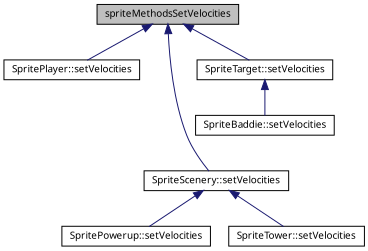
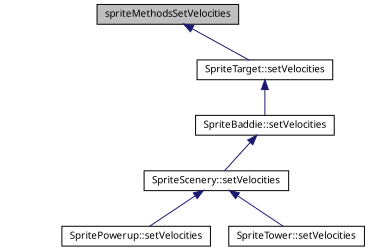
  digraph {
    fontname="Noto Sans"
    rankdir=TB
    node [color=black fillcolor=white fontname="Noto Sans" fontsize=10 shape=record style=filled]
    edge [color=midnightblue dir=back fontname="Noto Sans" fontsize=10 labelfontname=Helvetica labelfontsize=10 style=solid]
    n1 [fillcolor=grey75 fontcolor=black height=0.2 label=spriteMethodsSetVelocities width=0.4]
-   n2 [height=0.2 label="SpritePlayer::setVelocities" width=0.4]
    n3 [height=0.2 label="SpriteScenery::setVelocities" width=0.4]
    n4 [height=0.2 label="SpriteTarget::setVelocities" width=0.4]
    n5 [height=0.2 label="SpriteBaddie::setVelocities" width=0.4]
    n6 [height=0.2 label="SpritePowerup::setVelocities" width=0.4]
    n7 [height=0.2 label="SpriteTower::setVelocities" width=0.4]
-   n1 -> n2
-   n1 -> n3
+   n5 -> n3
    n1 -> n4
    n3 -> n6
    n3 -> n7
    n4 -> n5
  }
